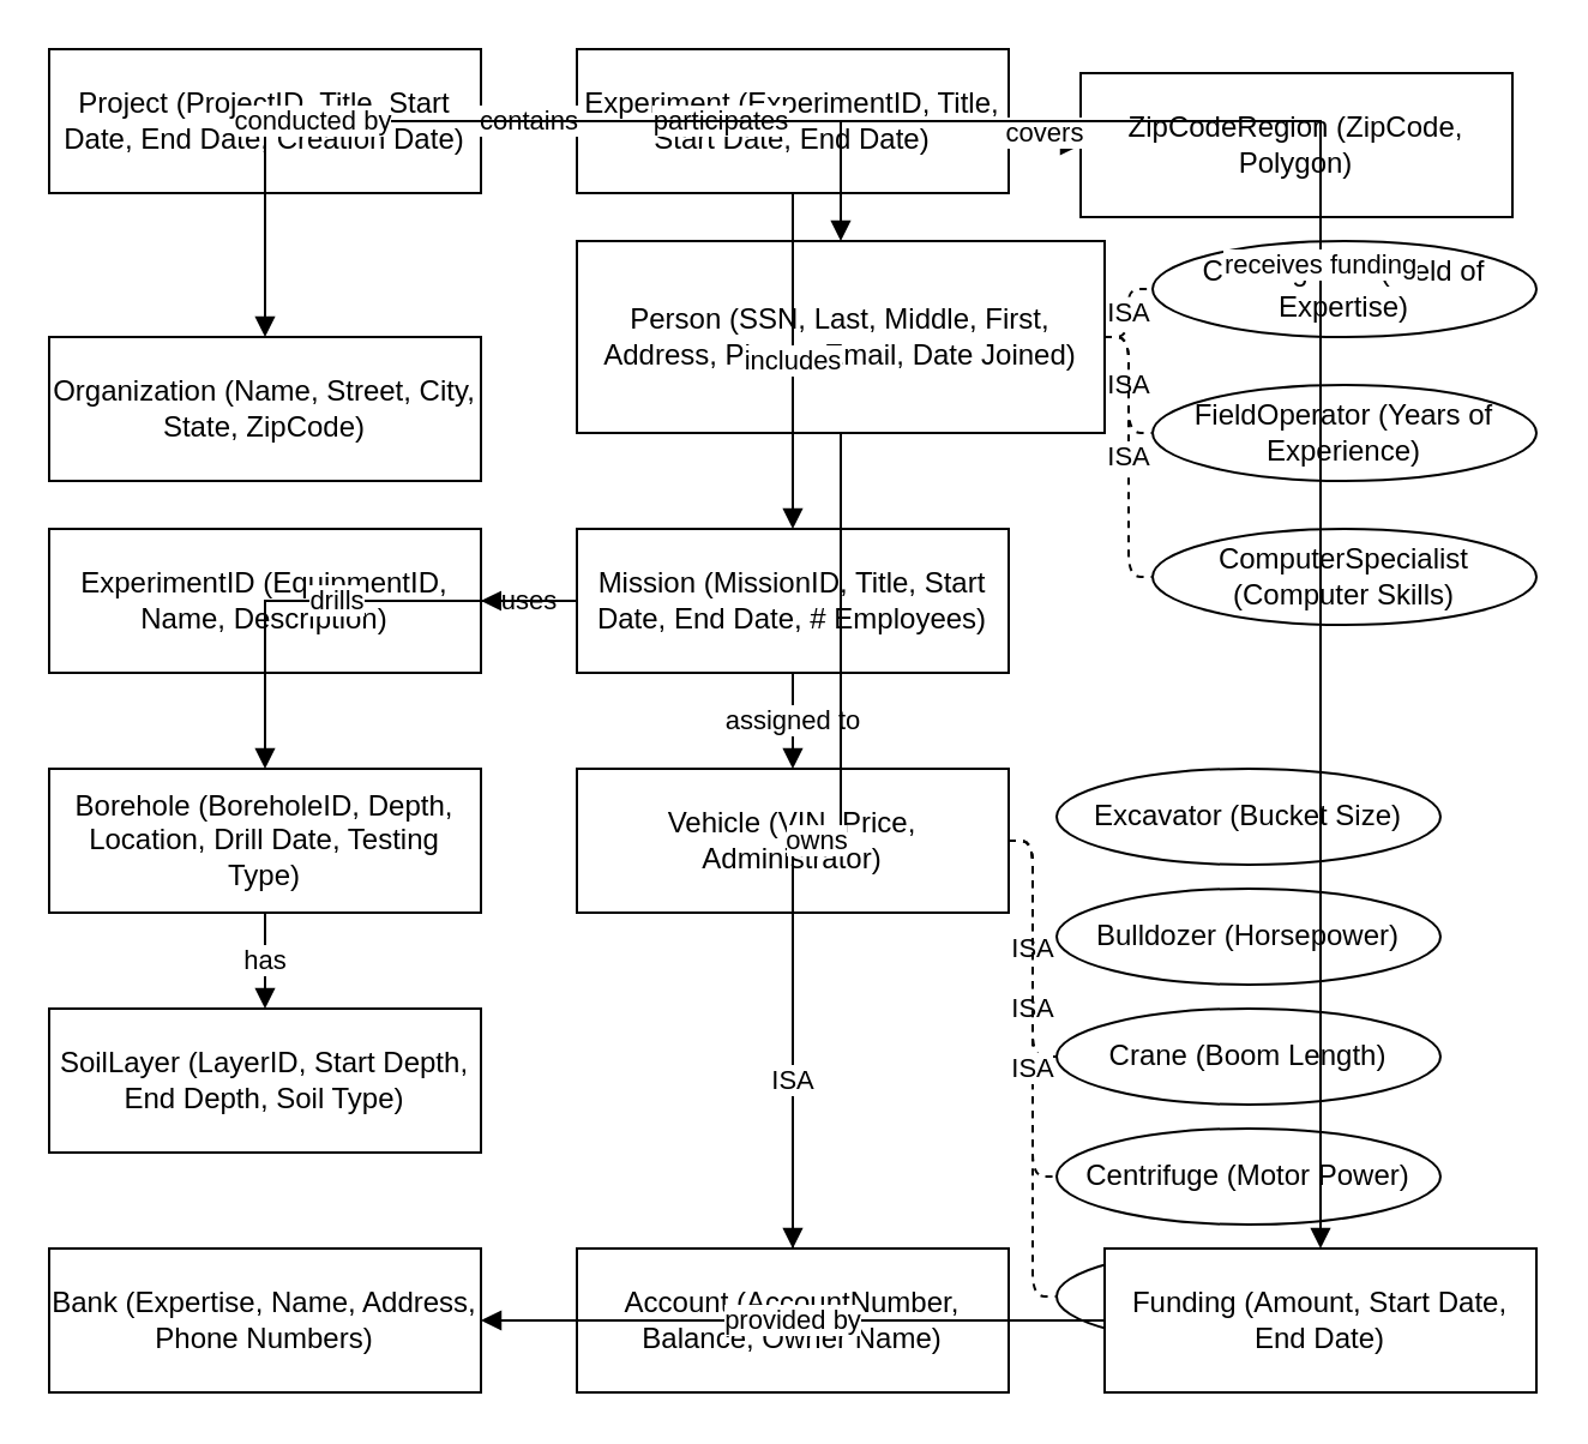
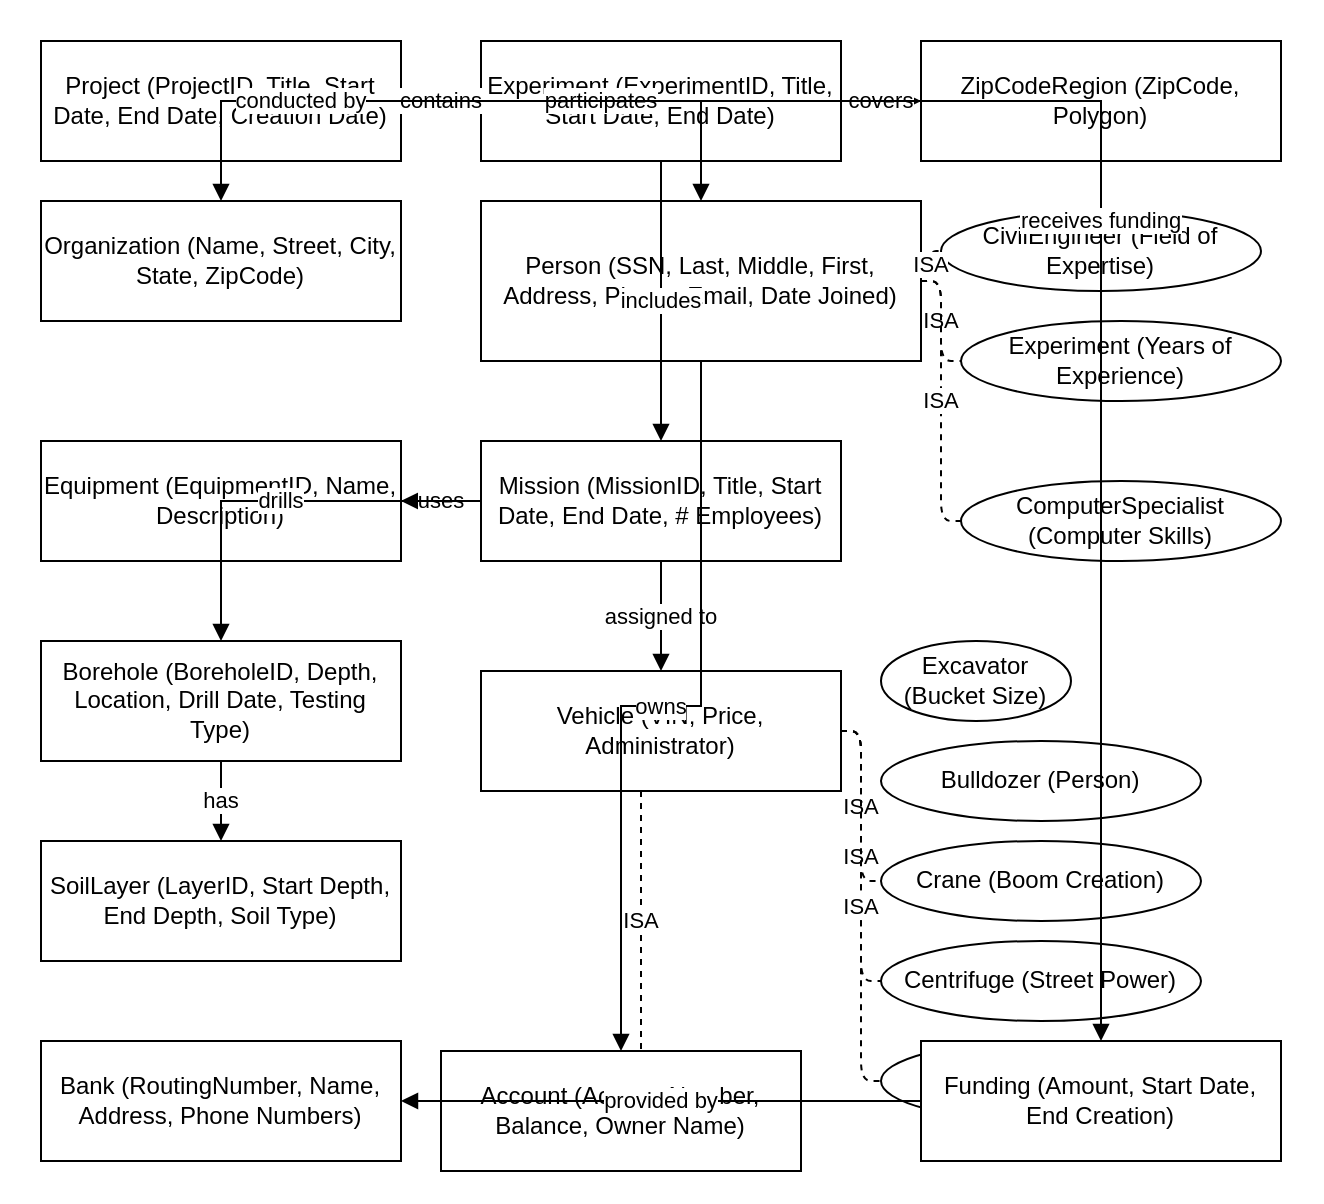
  <mxCell id="0" />
  <mxCell id="1" parent="0" />
  <mxCell id="2" value="Project (ProjectID, Title, Start Date, End Date, Creation Date)" style="shape=rectangle;whiteSpace=wrap;html=1;" vertex="1" parent="1"><mxGeometry x="20" y="20" width="180" height="60" as="geometry" /></mxCell>
  <mxCell id="3" value="Experiment (ExperimentID, Title, Start Date, End Date)" style="shape=rectangle;whiteSpace=wrap;html=1;" vertex="1" parent="1"><mxGeometry x="240" y="20" width="180" height="60" as="geometry" /></mxCell>
- <mxCell id="4" value="ZipCodeRegion (ZipCode, Polygon)" style="shape=rectangle;whiteSpace=wrap;html=1;" vertex="1" parent="1"><mxGeometry x="450" y="30" width="180" height="60" as="geometry" /></mxCell>
- <mxCell id="5" value="Organization (Name, Street, City, State, ZipCode)" style="shape=rectangle;whiteSpace=wrap;html=1;" vertex="1" parent="1"><mxGeometry x="20" y="140" width="180" height="60" as="geometry" /></mxCell>
+ <mxCell id="4" value="ZipCodeRegion (ZipCode, Polygon)" style="shape=rectangle;whiteSpace=wrap;html=1;" vertex="1" parent="1"><mxGeometry x="460" y="20" width="180" height="60" as="geometry" /></mxCell>
+ <mxCell id="5" value="Organization (Name, Street, City, State, ZipCode)" style="shape=rectangle;whiteSpace=wrap;html=1;" vertex="1" parent="1"><mxGeometry x="20" y="100" width="180" height="60" as="geometry" /></mxCell>
  <mxCell id="6" value="Person (SSN, Last, Middle, First, Address, Phone, Email, Date Joined)" style="shape=rectangle;whiteSpace=wrap;html=1;" vertex="1" parent="1"><mxGeometry x="240" y="100" width="220" height="80" as="geometry" /></mxCell>
- <mxCell id="7" value="CivilEngineer (Field of Expertise)" style="shape=ellipse;whiteSpace=wrap;html=1;" vertex="1" parent="1"><mxGeometry x="480" y="100" width="160" height="40" as="geometry" /></mxCell>
- <mxCell id="8" value="FieldOperator (Years of Experience)" style="shape=ellipse;whiteSpace=wrap;html=1;" vertex="1" parent="1"><mxGeometry x="480" y="160" width="160" height="40" as="geometry" /></mxCell>
- <mxCell id="9" value="ComputerSpecialist (Computer Skills)" style="shape=ellipse;whiteSpace=wrap;html=1;" vertex="1" parent="1"><mxGeometry x="480" y="220" width="160" height="40" as="geometry" /></mxCell>
+ <mxCell id="7" value="CivilEngineer (Field of Expertise)" style="shape=ellipse;whiteSpace=wrap;html=1;" vertex="1" parent="1"><mxGeometry x="470" y="105" width="160" height="40" as="geometry" /></mxCell>
+ <mxCell id="8" value="Experiment (Years of Experience)" style="shape=ellipse;whiteSpace=wrap;html=1;" vertex="1" parent="1"><mxGeometry x="480" y="160" width="160" height="40" as="geometry" /></mxCell>
+ <mxCell id="9" value="ComputerSpecialist (Computer Skills)" style="shape=ellipse;whiteSpace=wrap;html=1;" vertex="1" parent="1"><mxGeometry x="480" y="240" width="160" height="40" as="geometry" /></mxCell>
  <mxCell id="10" value="Mission (MissionID, Title, Start Date, End Date, # Employees)" style="shape=rectangle;whiteSpace=wrap;html=1;" vertex="1" parent="1"><mxGeometry x="240" y="220" width="180" height="60" as="geometry" /></mxCell>
- <mxCell id="11" value="Vehicle (VIN, Price, Administrator)" style="shape=rectangle;whiteSpace=wrap;html=1;" vertex="1" parent="1"><mxGeometry x="240" y="320" width="180" height="60" as="geometry" /></mxCell>
- <mxCell id="12" value="Excavator (Bucket Size)" style="shape=ellipse;whiteSpace=wrap;html=1;" vertex="1" parent="1"><mxGeometry x="440" y="320" width="160" height="40" as="geometry" /></mxCell>
- <mxCell id="13" value="Bulldozer (Horsepower)" style="shape=ellipse;whiteSpace=wrap;html=1;" vertex="1" parent="1"><mxGeometry x="440" y="370" width="160" height="40" as="geometry" /></mxCell>
- <mxCell id="14" value="Crane (Boom Length)" style="shape=ellipse;whiteSpace=wrap;html=1;" vertex="1" parent="1"><mxGeometry x="440" y="420" width="160" height="40" as="geometry" /></mxCell>
- <mxCell id="15" value="Centrifuge (Motor Power)" style="shape=ellipse;whiteSpace=wrap;html=1;" vertex="1" parent="1"><mxGeometry x="440" y="470" width="160" height="40" as="geometry" /></mxCell>
+ <mxCell id="11" value="Vehicle (VIN, Price, Administrator)" style="shape=rectangle;whiteSpace=wrap;html=1;" vertex="1" parent="1"><mxGeometry x="240" y="335" width="180" height="60" as="geometry" /></mxCell>
+ <mxCell id="12" value="Excavator (Bucket Size)" style="shape=ellipse;whiteSpace=wrap;html=1;" vertex="1" parent="1"><mxGeometry x="440" y="320" width="95" height="40" as="geometry" /></mxCell>
+ <mxCell id="13" value="Bulldozer (Person)" style="shape=ellipse;whiteSpace=wrap;html=1;" vertex="1" parent="1"><mxGeometry x="440" y="370" width="160" height="40" as="geometry" /></mxCell>
+ <mxCell id="14" value="Crane (Boom Creation)" style="shape=ellipse;whiteSpace=wrap;html=1;" vertex="1" parent="1"><mxGeometry x="440" y="420" width="160" height="40" as="geometry" /></mxCell>
+ <mxCell id="15" value="Centrifuge (Street Power)" style="shape=ellipse;whiteSpace=wrap;html=1;" vertex="1" parent="1"><mxGeometry x="440" y="470" width="160" height="40" as="geometry" /></mxCell>
  <mxCell id="16" value="Drill (Diameter)" style="shape=ellipse;whiteSpace=wrap;html=1;" vertex="1" parent="1"><mxGeometry x="440" y="520" width="160" height="40" as="geometry" /></mxCell>
- <mxCell id="17" value="ExperimentID (EquipmentID, Name, Description)" style="shape=rectangle;whiteSpace=wrap;html=1;" vertex="1" parent="1"><mxGeometry x="20" y="220" width="180" height="60" as="geometry" /></mxCell>
+ <mxCell id="17" value="Equipment (EquipmentID, Name, Description)" style="shape=rectangle;whiteSpace=wrap;html=1;" vertex="1" parent="1"><mxGeometry x="20" y="220" width="180" height="60" as="geometry" /></mxCell>
  <mxCell id="18" value="Borehole (BoreholeID, Depth, Location, Drill Date, Testing Type)" style="shape=rectangle;whiteSpace=wrap;html=1;" vertex="1" parent="1"><mxGeometry x="20" y="320" width="180" height="60" as="geometry" /></mxCell>
  <mxCell id="19" value="SoilLayer (LayerID, Start Depth, End Depth, Soil Type)" style="shape=doubleRectangle;whiteSpace=wrap;html=1;" vertex="1" parent="1"><mxGeometry x="20" y="420" width="180" height="60" as="geometry" /></mxCell>
- <mxCell id="20" value="Bank (Expertise, Name, Address, Phone Numbers)" style="shape=rectangle;whiteSpace=wrap;html=1;" vertex="1" parent="1"><mxGeometry x="20" y="520" width="180" height="60" as="geometry" /></mxCell>
- <mxCell id="21" value="Account (AccountNumber, Balance, Owner Name)" style="shape=rectangle;whiteSpace=wrap;html=1;" vertex="1" parent="1"><mxGeometry x="240" y="520" width="180" height="60" as="geometry" /></mxCell>
- <mxCell id="22" value="Funding (Amount, Start Date, End Date)" style="shape=rectangle;whiteSpace=wrap;html=1;" vertex="1" parent="1"><mxGeometry x="460" y="520" width="180" height="60" as="geometry" /></mxCell>
+ <mxCell id="20" value="Bank (RoutingNumber, Name, Address, Phone Numbers)" style="shape=rectangle;whiteSpace=wrap;html=1;" vertex="1" parent="1"><mxGeometry x="20" y="520" width="180" height="60" as="geometry" /></mxCell>
+ <mxCell id="21" value="Account (AccountNumber, Balance, Owner Name)" style="shape=rectangle;whiteSpace=wrap;html=1;" vertex="1" parent="1"><mxGeometry x="220" y="525" width="180" height="60" as="geometry" /></mxCell>
+ <mxCell id="22" value="Funding (Amount, Start Date, End Creation)" style="shape=rectangle;whiteSpace=wrap;html=1;" vertex="1" parent="1"><mxGeometry x="460" y="520" width="180" height="60" as="geometry" /></mxCell>
  <mxCell id="23" value="contains" style="edgeStyle=orthogonalEdgeStyle;rounded=0;endArrow=block;html=1;" edge="1" parent="1" source="2" target="3"><mxGeometry relative="1" as="geometry" /></mxCell>
  <mxCell id="24" value="covers" style="edgeStyle=orthogonalEdgeStyle;rounded=0;endArrow=block;html=1;" edge="1" parent="1" source="3" target="4"><mxGeometry relative="1" as="geometry" /></mxCell>
  <mxCell id="25" value="conducted by" style="edgeStyle=orthogonalEdgeStyle;rounded=0;endArrow=block;html=1;" edge="1" parent="1" source="3" target="5"><mxGeometry relative="1" as="geometry" /></mxCell>
  <mxCell id="26" value="participates" style="edgeStyle=orthogonalEdgeStyle;rounded=0;endArrow=block;html=1;" edge="1" parent="1" source="2" target="6"><mxGeometry relative="1" as="geometry" /></mxCell>
  <mxCell id="27" value="includes" style="edgeStyle=orthogonalEdgeStyle;rounded=0;endArrow=block;html=1;" edge="1" parent="1" source="3" target="10"><mxGeometry relative="1" as="geometry" /></mxCell>
  <mxCell id="28" value="assigned to" style="edgeStyle=orthogonalEdgeStyle;rounded=0;endArrow=block;html=1;" edge="1" parent="1" source="10" target="11"><mxGeometry relative="1" as="geometry" /></mxCell>
  <mxCell id="29" value="uses" style="edgeStyle=orthogonalEdgeStyle;rounded=0;endArrow=block;html=1;" edge="1" parent="1" source="10" target="17"><mxGeometry relative="1" as="geometry" /></mxCell>
  <mxCell id="30" value="drills" style="edgeStyle=orthogonalEdgeStyle;rounded=0;endArrow=block;html=1;" edge="1" parent="1" source="10" target="18"><mxGeometry relative="1" as="geometry" /></mxCell>
  <mxCell id="31" value="has" style="edgeStyle=orthogonalEdgeStyle;rounded=0;endArrow=block;html=1;" edge="1" parent="1" source="18" target="19"><mxGeometry relative="1" as="geometry" /></mxCell>
  <mxCell id="32" value="owns" style="edgeStyle=orthogonalEdgeStyle;rounded=0;endArrow=block;html=1;" edge="1" parent="1" source="6" target="21"><mxGeometry relative="1" as="geometry" /></mxCell>
  <mxCell id="33" value="receives funding" style="edgeStyle=orthogonalEdgeStyle;rounded=0;endArrow=block;html=1;" edge="1" parent="1" source="2" target="22"><mxGeometry relative="1" as="geometry" /></mxCell>
  <mxCell id="34" value="provided by" style="edgeStyle=orthogonalEdgeStyle;rounded=0;endArrow=block;html=1;" edge="1" parent="1" source="22" target="20"><mxGeometry relative="1" as="geometry" /></mxCell>
  <mxCell id="35" value="ISA" style="edgeStyle=elbowEdgeStyle;dashed=1;endArrow=none;html=1;" edge="1" parent="1" source="6" target="7"><mxGeometry relative="1" as="geometry" /></mxCell>
  <mxCell id="36" value="ISA" style="edgeStyle=elbowEdgeStyle;dashed=1;endArrow=none;html=1;" edge="1" parent="1" source="6" target="8"><mxGeometry relative="1" as="geometry" /></mxCell>
  <mxCell id="37" value="ISA" style="edgeStyle=elbowEdgeStyle;dashed=1;endArrow=none;html=1;" edge="1" parent="1" source="6" target="9"><mxGeometry relative="1" as="geometry" /></mxCell>
  <mxCell id="38" value="ISA" style="edgeStyle=elbowEdgeStyle;dashed=1;endArrow=none;html=1;" edge="1" parent="1" source="11" target="21"><mxGeometry relative="1" as="geometry" /></mxCell>
  <mxCell id="39" value="ISA" style="edgeStyle=elbowEdgeStyle;dashed=1;endArrow=none;html=1;" edge="1" parent="1" source="11" target="14"><mxGeometry relative="1" as="geometry" /></mxCell>
  <mxCell id="40" value="ISA" style="edgeStyle=elbowEdgeStyle;dashed=1;endArrow=none;html=1;" edge="1" parent="1" source="11" target="15"><mxGeometry relative="1" as="geometry" /></mxCell>
  <mxCell id="41" value="ISA" style="edgeStyle=elbowEdgeStyle;dashed=1;endArrow=none;html=1;" edge="1" parent="1" source="11" target="16"><mxGeometry relative="1" as="geometry" /></mxCell>
